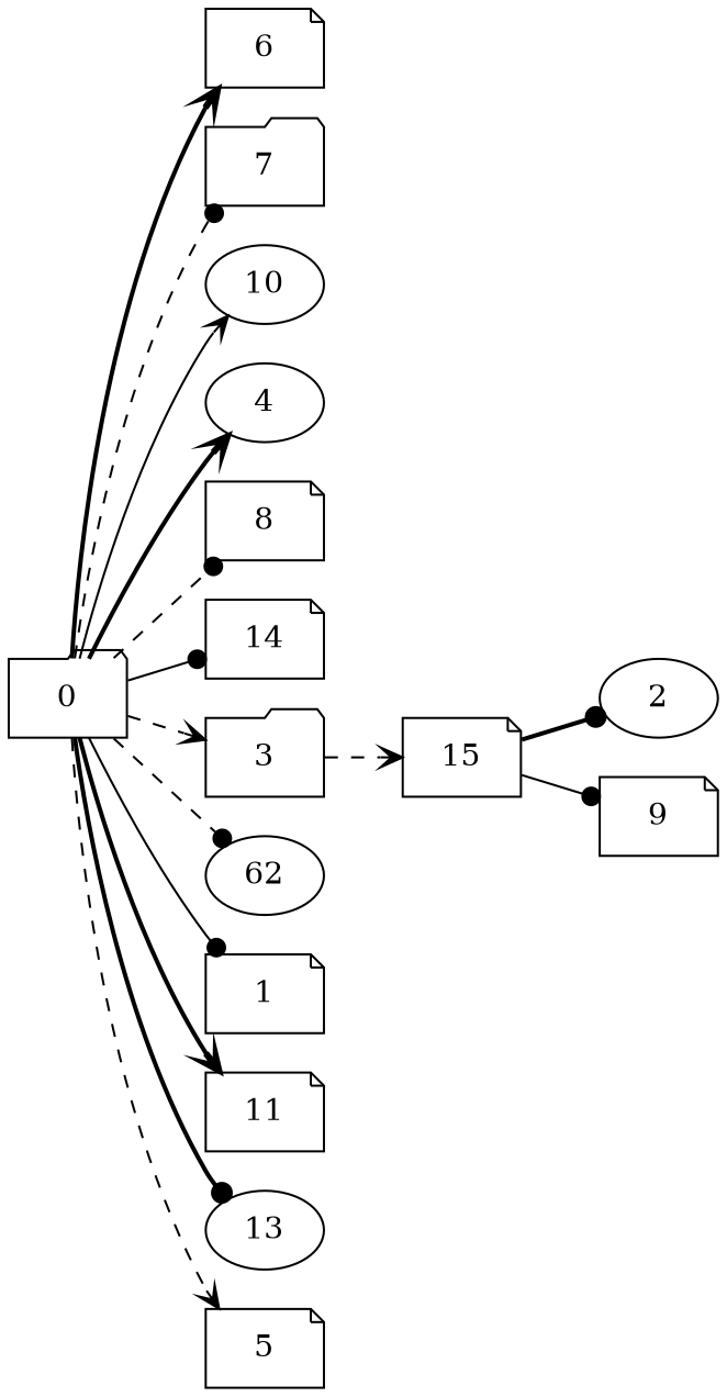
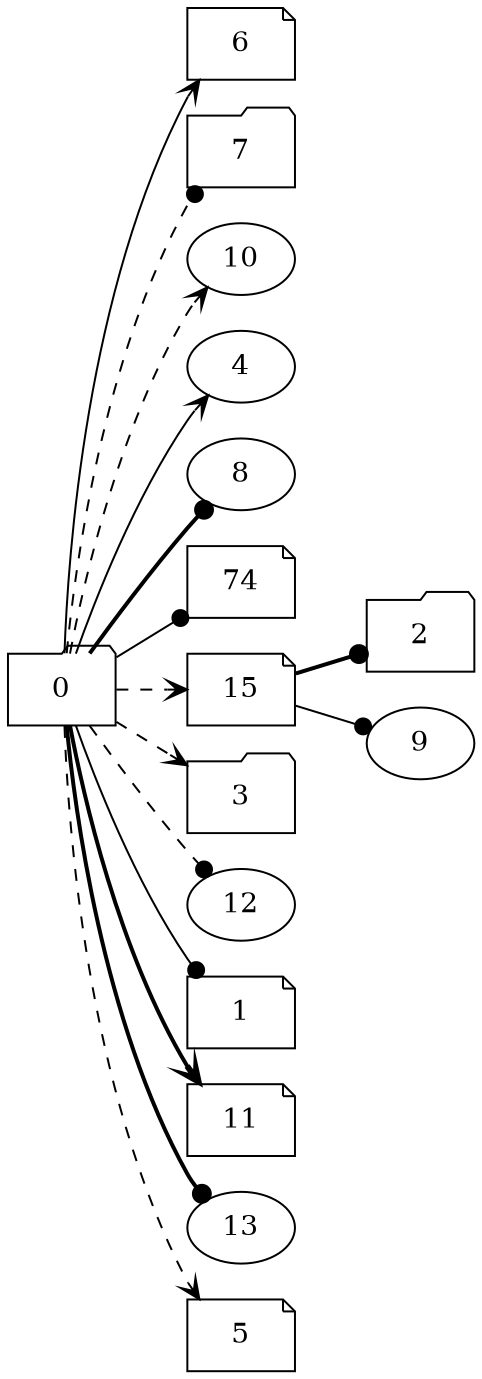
  digraph {
    "Duplicate states"=0
    GraphType=Fork
    "Max states in OPEN"=0
    Modes="120000ms; topo-ordered tasks, ; Pruning: task equivalence, fixed order ready list, ; F-value: ; Optimisation: best schedule length (SL) optimisation on equal, "
    NumberOfTasks=16
    "Pruned using list schedule length"=41
    "States removed from OPEN"=0
    TargetSystem="Homogeneous-2"
    "Time to schedule (ms)"=84
    "Total idle time"=27
    "Total schedule length"=56
    "Total sequential time"=85
    "Total states created"=131
    rankdir=LR
    node ["Finish time"=56 Processor=0 "Start time"=30 Weight=3 shape=note]
    edge [Weight=62 arrowhead=dot style=dashed]
    0 ["Finish time"=3 "Start time"=0 shape=folder]
    6 ["Finish time"=40 Processor=1 Weight=10]
    7 ["Finish time"=15 "Start time"=6 Weight=9 shape=folder]
    10 [Processor=1 "Start time"=47 Weight=9 shape=ellipse]
    4 ["Finish time"=42 "Start time"=35 Weight=7 shape=ellipse]
-   8 ["Finish time"=28 Processor=1 "Start time"=21 Weight=7]
-   14 ["Finish time"=53 "Start time"=46 Weight=7]
+   8 ["Finish time"=28 Processor=1 "Start time"=21 Weight=7 shape=ellipse]
+   14 ["Finish time"=53 "Start time"=46 Weight=7 label=74]
    15 ["Finish time"=25 "Start time"=19 Weight=6]
    3 ["Finish time"=46 "Start time"=42 Weight=4 shape=folder]
-   12 ["Finish time"=19 "Start time"=15 Weight=4 shape=ellipse label=62]
+   12 ["Finish time"=19 "Start time"=15 Weight=4 shape=ellipse]
    1 ["Finish time"=33]
    11 ["Finish time"=6 "Start time"=3]
    13 ["Finish time"=43 Processor=1 "Start time"=40 shape=ellipse]
    5 ["Finish time"=35 "Start time"=33 Weight=2]
-   2 ["Finish time"=30 "Start time"=25 Weight=5 shape=ellipse]
-   9 ["Start time"=53]
-   0 -> 6 [Weight=27 arrowhead=vee style=bold]
+   2 ["Finish time"=30 "Start time"=25 Weight=5 shape=folder]
+   9 ["Start time"=53 shape=ellipse]
+   0 -> 6 [Weight=27 arrowhead=vee style=solid]
    0 -> 7 [Weight=44]
-   0 -> 10 [Weight=44 arrowhead=vee style=solid]
-   0 -> 4 [Weight=80 arrowhead=vee style=bold]
-   0 -> 8 [Weight=18]
+   0 -> 10 [Weight=44 arrowhead=vee]
+   0 -> 4 [Weight=80 arrowhead=vee style=solid]
+   0 -> 8 [Weight=18 style=bold]
    0 -> 14 [Weight=89 style=solid]
-   3 -> 15 [arrowhead=vee]
+   0 -> 15 [arrowhead=vee]
    0 -> 3 [Weight=80 arrowhead=vee]
    0 -> 12 [Weight=53]
    0 -> 1 [style=solid]
    0 -> 11 [Weight=35 arrowhead=vee style=bold]
    0 -> 13 [Weight=35 style=bold]
    0 -> 5 [Weight=71 arrowhead=vee]
    15 -> 2 [style=bold]
    15 -> 9 [Weight=89 style=solid]
  }
